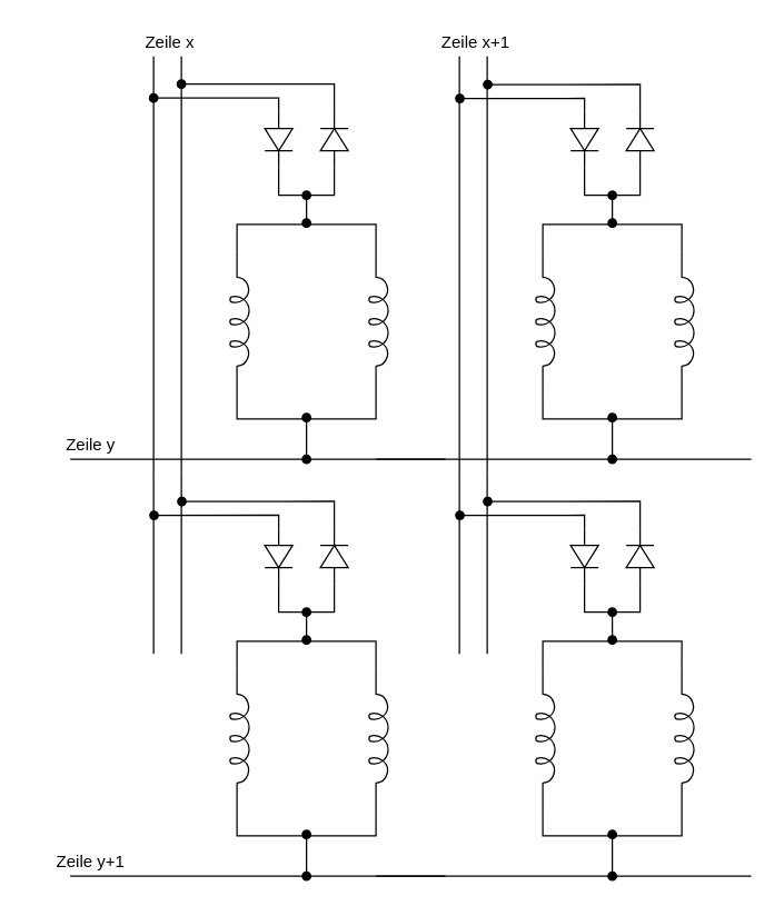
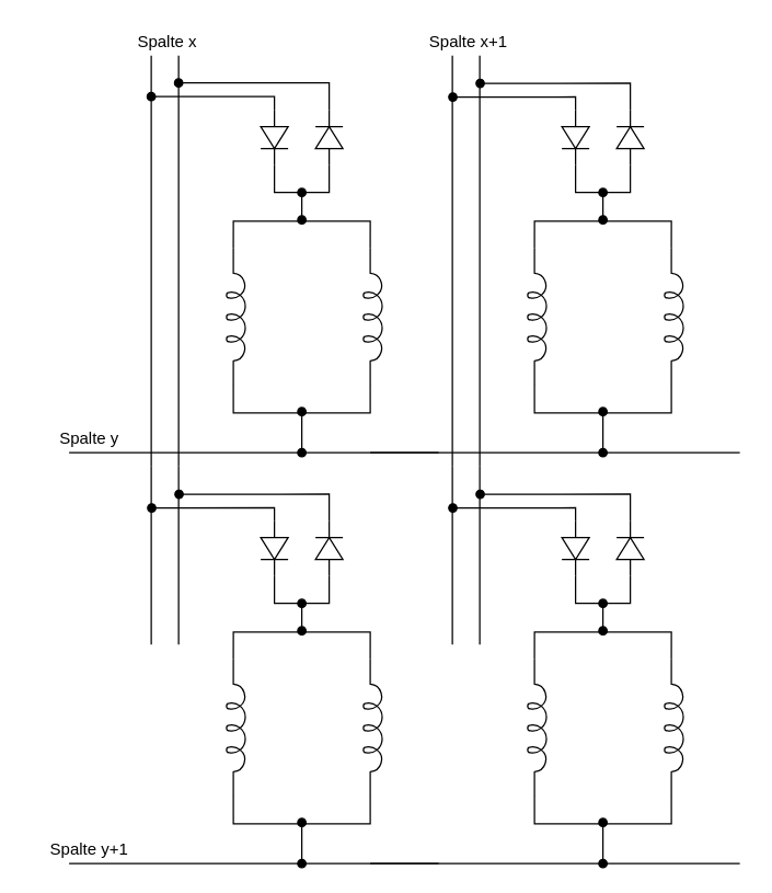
  <mxCell id="0" />
  <mxCell id="1" parent="0" />
  <mxCell id="2" value="" style="pointerEvents=1;verticalLabelPosition=bottom;shadow=0;dashed=0;align=center;fillColor=#ffffff;html=1;verticalAlign=top;strokeWidth=1;shape=mxgraph.electrical.inductors.inductor_5;rotation=90;" vertex="1" parent="1"><mxGeometry x="122" y="224" width="100" height="14" as="geometry" /></mxCell>
  <mxCell id="3" style="edgeStyle=orthogonalEdgeStyle;rounded=0;orthogonalLoop=1;jettySize=auto;html=1;exitX=1;exitY=0.645;exitDx=0;exitDy=0;exitPerimeter=0;entryX=1;entryY=0.645;entryDx=0;entryDy=0;entryPerimeter=0;endArrow=none;endFill=0;" edge="1" parent="1" source="5" target="2"><mxGeometry relative="1" as="geometry" /></mxCell>
  <mxCell id="4" style="edgeStyle=orthogonalEdgeStyle;rounded=0;orthogonalLoop=1;jettySize=auto;html=1;exitX=0;exitY=0.645;exitDx=0;exitDy=0;exitPerimeter=0;entryX=0;entryY=0.645;entryDx=0;entryDy=0;entryPerimeter=0;endArrow=none;endFill=0;" edge="1" parent="1" source="5" target="2"><mxGeometry relative="1" as="geometry" /></mxCell>
  <mxCell id="5" value="" style="pointerEvents=1;verticalLabelPosition=bottom;shadow=0;dashed=0;align=center;fillColor=#ffffff;html=1;verticalAlign=top;strokeWidth=1;shape=mxgraph.electrical.inductors.inductor_5;rotation=90;" vertex="1" parent="1"><mxGeometry x="222" y="224" width="100" height="14" as="geometry" /></mxCell>
  <mxCell id="6" style="edgeStyle=orthogonalEdgeStyle;rounded=0;orthogonalLoop=1;jettySize=auto;html=1;exitX=1;exitY=0.5;exitDx=0;exitDy=0;exitPerimeter=0;startArrow=none;startFill=0;endArrow=oval;endFill=1;" edge="1" parent="1" source="7"><mxGeometry relative="1" as="geometry"><mxPoint x="130" y="60" as="targetPoint" /><Array as="points"><mxPoint x="240" y="60" /></Array></mxGeometry></mxCell>
  <mxCell id="7" value="" style="pointerEvents=1;fillColor=#000000;verticalLabelPosition=bottom;shadow=0;dashed=0;align=center;fillColor=#ffffff;html=1;verticalAlign=top;strokeWidth=1;shape=mxgraph.electrical.diodes.diode;rotation=-90;" vertex="1" parent="1"><mxGeometry x="220" y="90" width="40" height="20" as="geometry" /></mxCell>
  <mxCell id="8" style="edgeStyle=orthogonalEdgeStyle;rounded=0;orthogonalLoop=1;jettySize=auto;html=1;exitX=1;exitY=0.5;exitDx=0;exitDy=0;exitPerimeter=0;entryX=0;entryY=0.5;entryDx=0;entryDy=0;entryPerimeter=0;endArrow=none;endFill=0;" edge="1" parent="1" source="10" target="7"><mxGeometry relative="1" as="geometry" /></mxCell>
  <mxCell id="9" style="edgeStyle=orthogonalEdgeStyle;rounded=0;orthogonalLoop=1;jettySize=auto;html=1;exitX=0;exitY=0.5;exitDx=0;exitDy=0;exitPerimeter=0;startArrow=none;startFill=0;endArrow=oval;endFill=1;" edge="1" parent="1" source="10"><mxGeometry relative="1" as="geometry"><mxPoint x="110" y="70" as="targetPoint" /><Array as="points"><mxPoint x="200" y="70" /></Array></mxGeometry></mxCell>
  <mxCell id="10" value="" style="pointerEvents=1;fillColor=#000000;verticalLabelPosition=bottom;shadow=0;dashed=0;align=center;fillColor=#ffffff;html=1;verticalAlign=top;strokeWidth=1;shape=mxgraph.electrical.diodes.diode;rotation=90;" vertex="1" parent="1"><mxGeometry x="180" y="90" width="40" height="20" as="geometry" /></mxCell>
  <mxCell id="11" value="" style="endArrow=oval;html=1;startArrow=oval;startFill=1;endFill=1;" edge="1" parent="1"><mxGeometry width="50" height="50" relative="1" as="geometry"><mxPoint x="220" y="160" as="sourcePoint" /><mxPoint x="220" y="140" as="targetPoint" /></mxGeometry></mxCell>
  <mxCell id="12" value="" style="endArrow=none;html=1;" edge="1" parent="1"><mxGeometry width="50" height="50" relative="1" as="geometry"><mxPoint x="50" y="330" as="sourcePoint" /><mxPoint x="320" y="330" as="targetPoint" /></mxGeometry></mxCell>
  <mxCell id="13" value="" style="endArrow=oval;html=1;startArrow=oval;startFill=1;endFill=1;" edge="1" parent="1"><mxGeometry width="50" height="50" relative="1" as="geometry"><mxPoint x="220" y="330" as="sourcePoint" /><mxPoint x="220" y="300" as="targetPoint" /></mxGeometry></mxCell>
  <mxCell id="14" value="" style="endArrow=none;html=1;" edge="1" parent="1"><mxGeometry width="50" height="50" relative="1" as="geometry"><mxPoint x="110" y="340" as="sourcePoint" /><mxPoint x="110" y="40" as="targetPoint" /></mxGeometry></mxCell>
  <mxCell id="15" value="" style="endArrow=none;html=1;" edge="1" parent="1"><mxGeometry width="50" height="50" relative="1" as="geometry"><mxPoint x="130" y="340" as="sourcePoint" /><mxPoint x="130" y="40" as="targetPoint" /></mxGeometry></mxCell>
- <mxCell id="16" value="Zeile x" style="text;html=1;strokeColor=none;fillColor=none;align=center;verticalAlign=middle;whiteSpace=wrap;rounded=0;" vertex="1" parent="1"><mxGeometry x="77" y="20" width="90" height="20" as="geometry" /></mxCell>
- <mxCell id="17" value="Zeile y" style="text;html=1;strokeColor=none;fillColor=none;align=center;verticalAlign=middle;whiteSpace=wrap;rounded=0;" vertex="1" parent="1"><mxGeometry x="20" y="310" width="90" height="20" as="geometry" /></mxCell>
+ <mxCell id="16" value="Spalte x" style="text;html=1;strokeColor=none;fillColor=none;align=center;verticalAlign=middle;whiteSpace=wrap;rounded=0;" vertex="1" parent="1"><mxGeometry x="77" y="20" width="90" height="20" as="geometry" /></mxCell>
+ <mxCell id="17" value="Spalte y" style="text;html=1;strokeColor=none;fillColor=none;align=center;verticalAlign=middle;whiteSpace=wrap;rounded=0;" vertex="1" parent="1"><mxGeometry x="20" y="310" width="90" height="20" as="geometry" /></mxCell>
  <mxCell id="18" value="" style="pointerEvents=1;verticalLabelPosition=bottom;shadow=0;dashed=0;align=center;fillColor=#ffffff;html=1;verticalAlign=top;strokeWidth=1;shape=mxgraph.electrical.inductors.inductor_5;rotation=90;" vertex="1" parent="1"><mxGeometry x="342" y="224" width="100" height="14" as="geometry" /></mxCell>
  <mxCell id="19" style="edgeStyle=orthogonalEdgeStyle;rounded=0;orthogonalLoop=1;jettySize=auto;html=1;exitX=1;exitY=0.645;exitDx=0;exitDy=0;exitPerimeter=0;entryX=1;entryY=0.645;entryDx=0;entryDy=0;entryPerimeter=0;endArrow=none;endFill=0;" edge="1" parent="1" source="21" target="18"><mxGeometry relative="1" as="geometry" /></mxCell>
  <mxCell id="20" style="edgeStyle=orthogonalEdgeStyle;rounded=0;orthogonalLoop=1;jettySize=auto;html=1;exitX=0;exitY=0.645;exitDx=0;exitDy=0;exitPerimeter=0;entryX=0;entryY=0.645;entryDx=0;entryDy=0;entryPerimeter=0;endArrow=none;endFill=0;" edge="1" parent="1" source="21" target="18"><mxGeometry relative="1" as="geometry" /></mxCell>
  <mxCell id="21" value="" style="pointerEvents=1;verticalLabelPosition=bottom;shadow=0;dashed=0;align=center;fillColor=#ffffff;html=1;verticalAlign=top;strokeWidth=1;shape=mxgraph.electrical.inductors.inductor_5;rotation=90;" vertex="1" parent="1"><mxGeometry x="442" y="224" width="100" height="14" as="geometry" /></mxCell>
  <mxCell id="22" style="edgeStyle=orthogonalEdgeStyle;rounded=0;orthogonalLoop=1;jettySize=auto;html=1;exitX=1;exitY=0.5;exitDx=0;exitDy=0;exitPerimeter=0;startArrow=none;startFill=0;endArrow=oval;endFill=1;" edge="1" parent="1" source="23"><mxGeometry relative="1" as="geometry"><mxPoint x="350.333" y="60.333" as="targetPoint" /><Array as="points"><mxPoint x="460" y="60" /></Array></mxGeometry></mxCell>
  <mxCell id="23" value="" style="pointerEvents=1;fillColor=#000000;verticalLabelPosition=bottom;shadow=0;dashed=0;align=center;fillColor=#ffffff;html=1;verticalAlign=top;strokeWidth=1;shape=mxgraph.electrical.diodes.diode;rotation=-90;" vertex="1" parent="1"><mxGeometry x="440" y="90" width="40" height="20" as="geometry" /></mxCell>
  <mxCell id="24" style="edgeStyle=orthogonalEdgeStyle;rounded=0;orthogonalLoop=1;jettySize=auto;html=1;exitX=1;exitY=0.5;exitDx=0;exitDy=0;exitPerimeter=0;entryX=0;entryY=0.5;entryDx=0;entryDy=0;entryPerimeter=0;endArrow=none;endFill=0;" edge="1" parent="1" source="26" target="23"><mxGeometry relative="1" as="geometry" /></mxCell>
  <mxCell id="25" style="edgeStyle=orthogonalEdgeStyle;rounded=0;orthogonalLoop=1;jettySize=auto;html=1;exitX=0;exitY=0.5;exitDx=0;exitDy=0;exitPerimeter=0;startArrow=none;startFill=0;endArrow=oval;endFill=1;" edge="1" parent="1" source="26"><mxGeometry relative="1" as="geometry"><mxPoint x="330.333" y="70.333" as="targetPoint" /><Array as="points"><mxPoint x="420" y="70" /></Array></mxGeometry></mxCell>
  <mxCell id="26" value="" style="pointerEvents=1;fillColor=#000000;verticalLabelPosition=bottom;shadow=0;dashed=0;align=center;fillColor=#ffffff;html=1;verticalAlign=top;strokeWidth=1;shape=mxgraph.electrical.diodes.diode;rotation=90;" vertex="1" parent="1"><mxGeometry x="400" y="90" width="40" height="20" as="geometry" /></mxCell>
  <mxCell id="27" value="" style="endArrow=oval;html=1;startArrow=oval;startFill=1;endFill=1;" edge="1" parent="1"><mxGeometry width="50" height="50" relative="1" as="geometry"><mxPoint x="440" y="160" as="sourcePoint" /><mxPoint x="440" y="140" as="targetPoint" /></mxGeometry></mxCell>
  <mxCell id="28" value="" style="endArrow=none;html=1;" edge="1" parent="1"><mxGeometry width="50" height="50" relative="1" as="geometry"><mxPoint x="270" y="330" as="sourcePoint" /><mxPoint x="540" y="330" as="targetPoint" /></mxGeometry></mxCell>
  <mxCell id="29" value="" style="endArrow=oval;html=1;startArrow=oval;startFill=1;endFill=1;" edge="1" parent="1"><mxGeometry width="50" height="50" relative="1" as="geometry"><mxPoint x="440" y="330" as="sourcePoint" /><mxPoint x="440" y="300" as="targetPoint" /></mxGeometry></mxCell>
  <mxCell id="30" value="" style="endArrow=none;html=1;" edge="1" parent="1"><mxGeometry width="50" height="50" relative="1" as="geometry"><mxPoint x="330" y="340" as="sourcePoint" /><mxPoint x="330" y="40" as="targetPoint" /></mxGeometry></mxCell>
  <mxCell id="31" value="" style="endArrow=none;html=1;" edge="1" parent="1"><mxGeometry width="50" height="50" relative="1" as="geometry"><mxPoint x="350" y="340" as="sourcePoint" /><mxPoint x="350" y="40" as="targetPoint" /></mxGeometry></mxCell>
- <mxCell id="32" value="Zeile x+1" style="text;html=1;strokeColor=none;fillColor=none;align=center;verticalAlign=middle;whiteSpace=wrap;rounded=0;" vertex="1" parent="1"><mxGeometry x="297" y="20" width="90" height="20" as="geometry" /></mxCell>
+ <mxCell id="32" value="Spalte x+1" style="text;html=1;strokeColor=none;fillColor=none;align=center;verticalAlign=middle;whiteSpace=wrap;rounded=0;" vertex="1" parent="1"><mxGeometry x="297" y="20" width="90" height="20" as="geometry" /></mxCell>
  <mxCell id="33" value="" style="pointerEvents=1;verticalLabelPosition=bottom;shadow=0;dashed=0;align=center;fillColor=#ffffff;html=1;verticalAlign=top;strokeWidth=1;shape=mxgraph.electrical.inductors.inductor_5;rotation=90;" vertex="1" parent="1"><mxGeometry x="122" y="524" width="100" height="14" as="geometry" /></mxCell>
  <mxCell id="34" style="edgeStyle=orthogonalEdgeStyle;rounded=0;orthogonalLoop=1;jettySize=auto;html=1;exitX=1;exitY=0.645;exitDx=0;exitDy=0;exitPerimeter=0;entryX=1;entryY=0.645;entryDx=0;entryDy=0;entryPerimeter=0;endArrow=none;endFill=0;" edge="1" parent="1" source="36" target="33"><mxGeometry relative="1" as="geometry" /></mxCell>
  <mxCell id="35" style="edgeStyle=orthogonalEdgeStyle;rounded=0;orthogonalLoop=1;jettySize=auto;html=1;exitX=0;exitY=0.645;exitDx=0;exitDy=0;exitPerimeter=0;entryX=0;entryY=0.645;entryDx=0;entryDy=0;entryPerimeter=0;endArrow=none;endFill=0;" edge="1" parent="1" source="36" target="33"><mxGeometry relative="1" as="geometry" /></mxCell>
  <mxCell id="36" value="" style="pointerEvents=1;verticalLabelPosition=bottom;shadow=0;dashed=0;align=center;fillColor=#ffffff;html=1;verticalAlign=top;strokeWidth=1;shape=mxgraph.electrical.inductors.inductor_5;rotation=90;" vertex="1" parent="1"><mxGeometry x="222" y="524" width="100" height="14" as="geometry" /></mxCell>
  <mxCell id="37" style="edgeStyle=orthogonalEdgeStyle;rounded=0;orthogonalLoop=1;jettySize=auto;html=1;exitX=1;exitY=0.5;exitDx=0;exitDy=0;exitPerimeter=0;startArrow=none;startFill=0;endArrow=oval;endFill=1;" edge="1" parent="1" source="38"><mxGeometry relative="1" as="geometry"><mxPoint x="130.333" y="360.333" as="targetPoint" /><Array as="points"><mxPoint x="240" y="360" /></Array></mxGeometry></mxCell>
  <mxCell id="38" value="" style="pointerEvents=1;fillColor=#000000;verticalLabelPosition=bottom;shadow=0;dashed=0;align=center;fillColor=#ffffff;html=1;verticalAlign=top;strokeWidth=1;shape=mxgraph.electrical.diodes.diode;rotation=-90;" vertex="1" parent="1"><mxGeometry x="220" y="390" width="40" height="20" as="geometry" /></mxCell>
  <mxCell id="39" style="edgeStyle=orthogonalEdgeStyle;rounded=0;orthogonalLoop=1;jettySize=auto;html=1;exitX=1;exitY=0.5;exitDx=0;exitDy=0;exitPerimeter=0;entryX=0;entryY=0.5;entryDx=0;entryDy=0;entryPerimeter=0;endArrow=none;endFill=0;" edge="1" parent="1" source="41" target="38"><mxGeometry relative="1" as="geometry" /></mxCell>
  <mxCell id="40" style="edgeStyle=orthogonalEdgeStyle;rounded=0;orthogonalLoop=1;jettySize=auto;html=1;exitX=0;exitY=0.5;exitDx=0;exitDy=0;exitPerimeter=0;startArrow=none;startFill=0;endArrow=oval;endFill=1;" edge="1" parent="1" source="41"><mxGeometry relative="1" as="geometry"><mxPoint x="110.333" y="370.333" as="targetPoint" /><Array as="points"><mxPoint x="200" y="370" /></Array></mxGeometry></mxCell>
  <mxCell id="41" value="" style="pointerEvents=1;fillColor=#000000;verticalLabelPosition=bottom;shadow=0;dashed=0;align=center;fillColor=#ffffff;html=1;verticalAlign=top;strokeWidth=1;shape=mxgraph.electrical.diodes.diode;rotation=90;" vertex="1" parent="1"><mxGeometry x="180" y="390" width="40" height="20" as="geometry" /></mxCell>
  <mxCell id="42" value="" style="endArrow=oval;html=1;startArrow=oval;startFill=1;endFill=1;" edge="1" parent="1"><mxGeometry width="50" height="50" relative="1" as="geometry"><mxPoint x="220" y="460" as="sourcePoint" /><mxPoint x="220" y="440" as="targetPoint" /></mxGeometry></mxCell>
  <mxCell id="43" value="" style="endArrow=none;html=1;" edge="1" parent="1"><mxGeometry width="50" height="50" relative="1" as="geometry"><mxPoint x="50" y="630" as="sourcePoint" /><mxPoint x="320" y="630" as="targetPoint" /></mxGeometry></mxCell>
  <mxCell id="44" value="" style="endArrow=oval;html=1;startArrow=oval;startFill=1;endFill=1;" edge="1" parent="1"><mxGeometry width="50" height="50" relative="1" as="geometry"><mxPoint x="220" y="630" as="sourcePoint" /><mxPoint x="220" y="600" as="targetPoint" /></mxGeometry></mxCell>
  <mxCell id="45" value="" style="endArrow=none;html=1;" edge="1" parent="1"><mxGeometry width="50" height="50" relative="1" as="geometry"><mxPoint x="110" y="470" as="sourcePoint" /><mxPoint x="110" y="340" as="targetPoint" /></mxGeometry></mxCell>
  <mxCell id="46" value="" style="endArrow=none;html=1;" edge="1" parent="1"><mxGeometry width="50" height="50" relative="1" as="geometry"><mxPoint x="130" y="470" as="sourcePoint" /><mxPoint x="130" y="340" as="targetPoint" /></mxGeometry></mxCell>
- <mxCell id="47" value="Zeile y+1" style="text;html=1;strokeColor=none;fillColor=none;align=center;verticalAlign=middle;whiteSpace=wrap;rounded=0;" vertex="1" parent="1"><mxGeometry x="20" y="610" width="90" height="20" as="geometry" /></mxCell>
+ <mxCell id="47" value="Spalte y+1" style="text;html=1;strokeColor=none;fillColor=none;align=center;verticalAlign=middle;whiteSpace=wrap;rounded=0;" vertex="1" parent="1"><mxGeometry x="20" y="610" width="90" height="20" as="geometry" /></mxCell>
  <mxCell id="48" value="" style="pointerEvents=1;verticalLabelPosition=bottom;shadow=0;dashed=0;align=center;fillColor=#ffffff;html=1;verticalAlign=top;strokeWidth=1;shape=mxgraph.electrical.inductors.inductor_5;rotation=90;" vertex="1" parent="1"><mxGeometry x="342" y="524" width="100" height="14" as="geometry" /></mxCell>
  <mxCell id="49" style="edgeStyle=orthogonalEdgeStyle;rounded=0;orthogonalLoop=1;jettySize=auto;html=1;exitX=1;exitY=0.645;exitDx=0;exitDy=0;exitPerimeter=0;entryX=1;entryY=0.645;entryDx=0;entryDy=0;entryPerimeter=0;endArrow=none;endFill=0;" edge="1" parent="1" source="51" target="48"><mxGeometry relative="1" as="geometry" /></mxCell>
  <mxCell id="50" style="edgeStyle=orthogonalEdgeStyle;rounded=0;orthogonalLoop=1;jettySize=auto;html=1;exitX=0;exitY=0.645;exitDx=0;exitDy=0;exitPerimeter=0;entryX=0;entryY=0.645;entryDx=0;entryDy=0;entryPerimeter=0;endArrow=none;endFill=0;" edge="1" parent="1" source="51" target="48"><mxGeometry relative="1" as="geometry" /></mxCell>
  <mxCell id="51" value="" style="pointerEvents=1;verticalLabelPosition=bottom;shadow=0;dashed=0;align=center;fillColor=#ffffff;html=1;verticalAlign=top;strokeWidth=1;shape=mxgraph.electrical.inductors.inductor_5;rotation=90;" vertex="1" parent="1"><mxGeometry x="442" y="524" width="100" height="14" as="geometry" /></mxCell>
  <mxCell id="52" style="edgeStyle=orthogonalEdgeStyle;rounded=0;orthogonalLoop=1;jettySize=auto;html=1;exitX=1;exitY=0.5;exitDx=0;exitDy=0;exitPerimeter=0;startArrow=none;startFill=0;endArrow=oval;endFill=1;" edge="1" parent="1" source="53"><mxGeometry relative="1" as="geometry"><mxPoint x="350.333" y="360.333" as="targetPoint" /><Array as="points"><mxPoint x="460" y="360" /></Array></mxGeometry></mxCell>
  <mxCell id="53" value="" style="pointerEvents=1;fillColor=#000000;verticalLabelPosition=bottom;shadow=0;dashed=0;align=center;fillColor=#ffffff;html=1;verticalAlign=top;strokeWidth=1;shape=mxgraph.electrical.diodes.diode;rotation=-90;" vertex="1" parent="1"><mxGeometry x="440" y="390" width="40" height="20" as="geometry" /></mxCell>
  <mxCell id="54" style="edgeStyle=orthogonalEdgeStyle;rounded=0;orthogonalLoop=1;jettySize=auto;html=1;exitX=1;exitY=0.5;exitDx=0;exitDy=0;exitPerimeter=0;entryX=0;entryY=0.5;entryDx=0;entryDy=0;entryPerimeter=0;endArrow=none;endFill=0;" edge="1" parent="1" source="56" target="53"><mxGeometry relative="1" as="geometry" /></mxCell>
  <mxCell id="55" style="edgeStyle=orthogonalEdgeStyle;rounded=0;orthogonalLoop=1;jettySize=auto;html=1;exitX=0;exitY=0.5;exitDx=0;exitDy=0;exitPerimeter=0;startArrow=none;startFill=0;endArrow=oval;endFill=1;" edge="1" parent="1" source="56"><mxGeometry relative="1" as="geometry"><mxPoint x="330.333" y="370.333" as="targetPoint" /><Array as="points"><mxPoint x="420" y="370" /></Array></mxGeometry></mxCell>
  <mxCell id="56" value="" style="pointerEvents=1;fillColor=#000000;verticalLabelPosition=bottom;shadow=0;dashed=0;align=center;fillColor=#ffffff;html=1;verticalAlign=top;strokeWidth=1;shape=mxgraph.electrical.diodes.diode;rotation=90;" vertex="1" parent="1"><mxGeometry x="400" y="390" width="40" height="20" as="geometry" /></mxCell>
  <mxCell id="57" value="" style="endArrow=oval;html=1;startArrow=oval;startFill=1;endFill=1;" edge="1" parent="1"><mxGeometry width="50" height="50" relative="1" as="geometry"><mxPoint x="440" y="460" as="sourcePoint" /><mxPoint x="440" y="440" as="targetPoint" /></mxGeometry></mxCell>
  <mxCell id="58" value="" style="endArrow=none;html=1;" edge="1" parent="1"><mxGeometry width="50" height="50" relative="1" as="geometry"><mxPoint x="270" y="630" as="sourcePoint" /><mxPoint x="540" y="630" as="targetPoint" /></mxGeometry></mxCell>
  <mxCell id="59" value="" style="endArrow=oval;html=1;startArrow=oval;startFill=1;endFill=1;" edge="1" parent="1"><mxGeometry width="50" height="50" relative="1" as="geometry"><mxPoint x="440" y="630" as="sourcePoint" /><mxPoint x="440" y="600" as="targetPoint" /></mxGeometry></mxCell>
  <mxCell id="60" value="" style="endArrow=none;html=1;" edge="1" parent="1"><mxGeometry width="50" height="50" relative="1" as="geometry"><mxPoint x="330" y="470" as="sourcePoint" /><mxPoint x="330" y="340" as="targetPoint" /></mxGeometry></mxCell>
  <mxCell id="61" value="" style="endArrow=none;html=1;" edge="1" parent="1"><mxGeometry width="50" height="50" relative="1" as="geometry"><mxPoint x="350" y="470" as="sourcePoint" /><mxPoint x="350" y="340" as="targetPoint" /></mxGeometry></mxCell>
